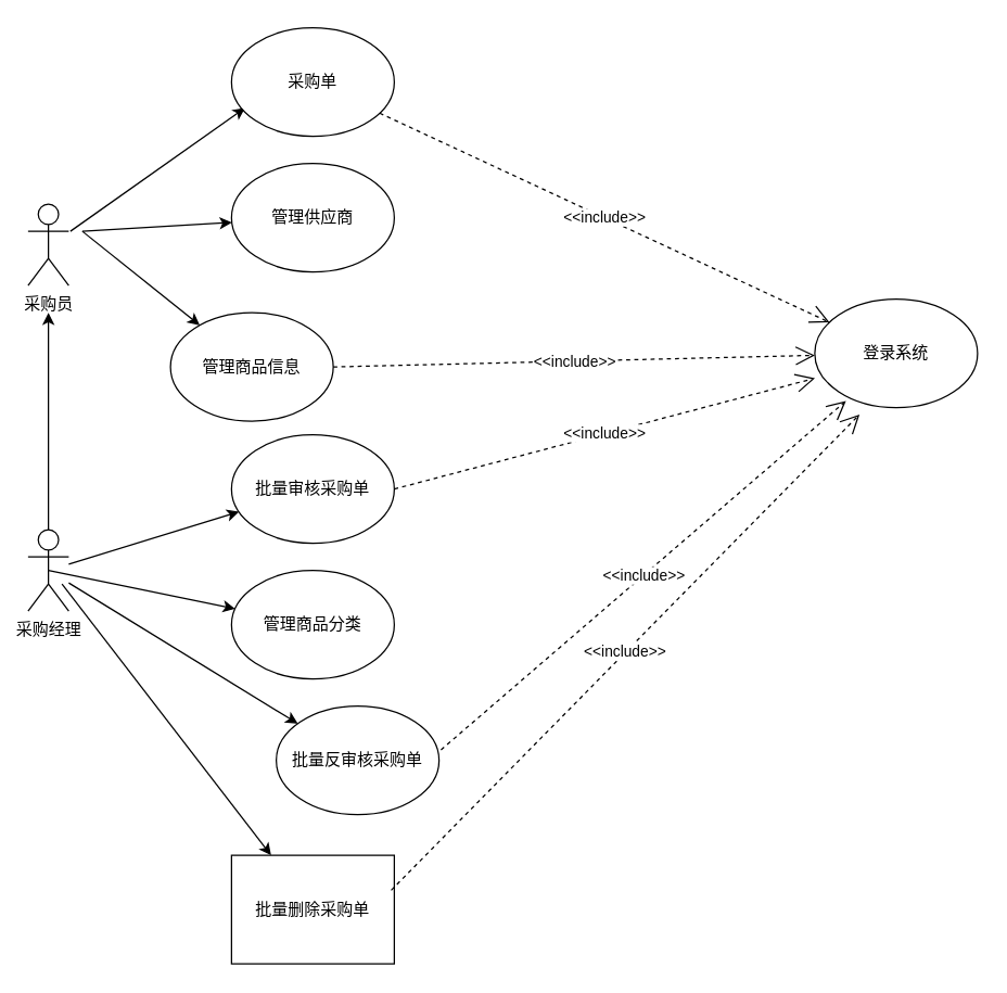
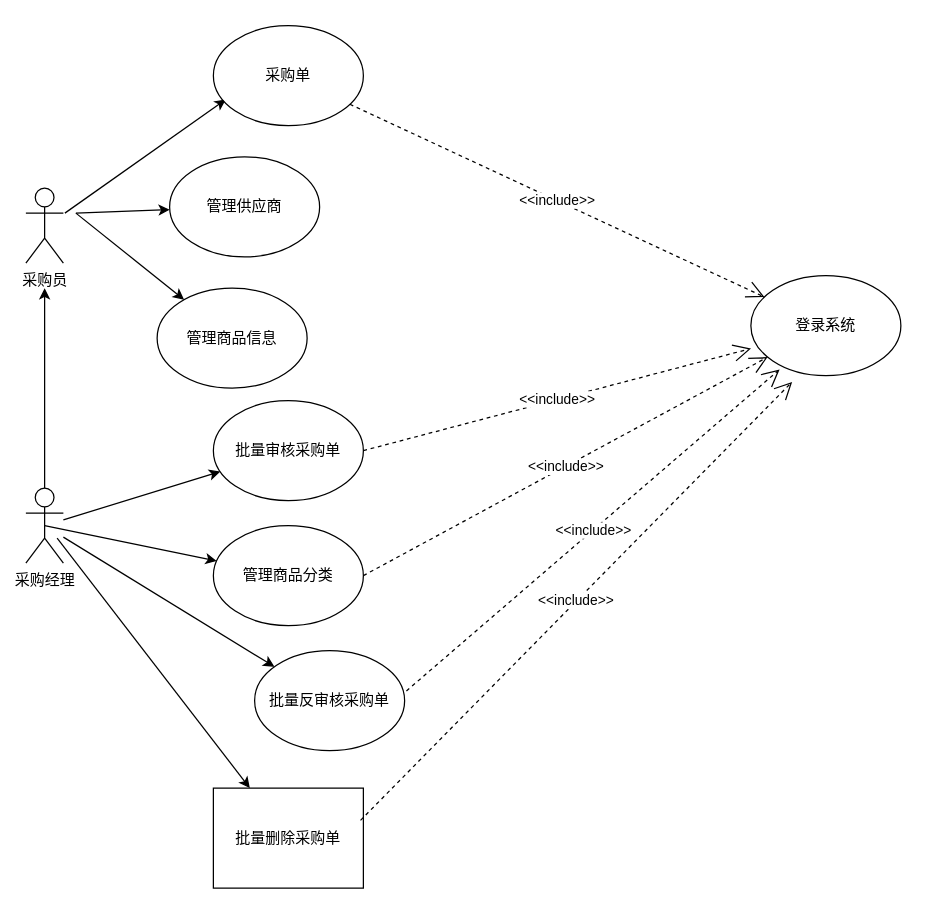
  <mxCell id="0" />
  <mxCell id="1" parent="0" />
  <mxCell id="2" value="采购员" style="shape=umlActor;verticalLabelPosition=bottom;verticalAlign=top;html=1;outlineConnect=0;" vertex="1" parent="1"><mxGeometry x="20" y="150" width="30" height="60" as="geometry" /></mxCell>
  <mxCell id="3" value="采购经理" style="shape=umlActor;verticalLabelPosition=bottom;verticalAlign=top;html=1;outlineConnect=0;" vertex="1" parent="1"><mxGeometry x="20" y="390" width="30" height="60" as="geometry" /></mxCell>
  <mxCell id="4" value="" style="endArrow=classic;html=1;rounded=0;exitX=0.5;exitY=0;exitDx=0;exitDy=0;exitPerimeter=0;" edge="1" parent="1" source="3"><mxGeometry width="50" height="50" relative="1" as="geometry"><mxPoint x="130" y="310" as="sourcePoint" /><mxPoint x="35" y="230" as="targetPoint" /></mxGeometry></mxCell>
  <mxCell id="5" value="" style="endArrow=classic;html=1;rounded=0;" edge="1" parent="1"><mxGeometry width="50" height="50" relative="1" as="geometry"><mxPoint x="51.2" y="170" as="sourcePoint" /><mxPoint x="180.003" y="79.081" as="targetPoint" /></mxGeometry></mxCell>
  <mxCell id="6" value="采购单" style="ellipse;whiteSpace=wrap;html=1;" vertex="1" parent="1"><mxGeometry x="170" y="20" width="120" height="80" as="geometry" /></mxCell>
  <mxCell id="7" value="" style="endArrow=classic;html=1;rounded=0;" edge="1" parent="1" target="8"><mxGeometry width="50" height="50" relative="1" as="geometry"><mxPoint x="60" y="170" as="sourcePoint" /><mxPoint x="170" y="170" as="targetPoint" /></mxGeometry></mxCell>
- <mxCell id="8" value="管理供应商" style="ellipse;whiteSpace=wrap;html=1;" vertex="1" parent="1"><mxGeometry x="170" y="120" width="120" height="80" as="geometry" /></mxCell>
+ <mxCell id="8" value="管理供应商" style="ellipse;whiteSpace=wrap;html=1;" vertex="1" parent="1"><mxGeometry x="135" y="125" width="120" height="80" as="geometry" /></mxCell>
  <mxCell id="9" value="" style="endArrow=classic;html=1;rounded=0;" edge="1" parent="1" target="10"><mxGeometry width="50" height="50" relative="1" as="geometry"><mxPoint x="60" y="170" as="sourcePoint" /><mxPoint x="170" y="240" as="targetPoint" /></mxGeometry></mxCell>
  <mxCell id="10" value="管理商品信息" style="ellipse;whiteSpace=wrap;html=1;" vertex="1" parent="1"><mxGeometry x="125" y="230" width="120" height="80" as="geometry" /></mxCell>
  <mxCell id="11" value="" style="endArrow=classic;html=1;rounded=0;" edge="1" parent="1" source="3" target="12"><mxGeometry width="50" height="50" relative="1" as="geometry"><mxPoint x="70" y="390" as="sourcePoint" /><mxPoint x="120" y="340" as="targetPoint" /></mxGeometry></mxCell>
  <mxCell id="12" value="批量审核采购单" style="ellipse;whiteSpace=wrap;html=1;" vertex="1" parent="1"><mxGeometry x="170" y="320" width="120" height="80" as="geometry" /></mxCell>
  <mxCell id="13" value="" style="endArrow=classic;html=1;rounded=0;exitX=0.5;exitY=0.5;exitDx=0;exitDy=0;exitPerimeter=0;" edge="1" parent="1" source="3" target="14"><mxGeometry width="50" height="50" relative="1" as="geometry"><mxPoint x="130" y="310" as="sourcePoint" /><mxPoint x="180" y="460" as="targetPoint" /></mxGeometry></mxCell>
  <mxCell id="14" value="管理商品分类" style="ellipse;whiteSpace=wrap;html=1;" vertex="1" parent="1"><mxGeometry x="170" y="420" width="120" height="80" as="geometry" /></mxCell>
  <mxCell id="15" value="登录系统" style="ellipse;whiteSpace=wrap;html=1;" vertex="1" parent="1"><mxGeometry x="600" y="220" width="120" height="80" as="geometry" /></mxCell>
  <mxCell id="16" value="&amp;lt;&amp;lt;include&amp;gt;&amp;gt;" style="endArrow=open;endSize=12;dashed=1;html=1;rounded=0;" edge="1" parent="1" source="6" target="15"><mxGeometry width="160" relative="1" as="geometry"><mxPoint x="210" y="260" as="sourcePoint" /><mxPoint x="370" y="260" as="targetPoint" /></mxGeometry></mxCell>
- <mxCell id="17" value="&amp;lt;&amp;lt;include&amp;gt;&amp;gt;" style="endArrow=open;endSize=12;dashed=1;html=1;rounded=0;exitX=1;exitY=0.5;exitDx=0;exitDy=0;" edge="1" parent="1" source="10" target="15"><mxGeometry width="160" relative="1" as="geometry"><mxPoint x="300" y="102" as="sourcePoint" /><mxPoint x="620" y="248" as="targetPoint" /></mxGeometry></mxCell>
+ <mxCell id="18" value="&amp;lt;&amp;lt;include&amp;gt;&amp;gt;" style="endArrow=open;endSize=12;dashed=1;html=1;rounded=0;exitX=1;exitY=0.5;exitDx=0;exitDy=0;" edge="1" parent="1" source="14" target="15"><mxGeometry width="160" relative="1" as="geometry"><mxPoint x="310" y="290" as="sourcePoint" /><mxPoint x="620" y="282" as="targetPoint" /></mxGeometry></mxCell>
  <mxCell id="19" value="&amp;lt;&amp;lt;include&amp;gt;&amp;gt;" style="endArrow=open;endSize=12;dashed=1;html=1;rounded=0;exitX=1;exitY=0.5;exitDx=0;exitDy=0;entryX=0.001;entryY=0.729;entryDx=0;entryDy=0;entryPerimeter=0;" edge="1" parent="1" source="12" target="15"><mxGeometry width="160" relative="1" as="geometry"><mxPoint x="300" y="470" as="sourcePoint" /><mxPoint x="623" y="295" as="targetPoint" /></mxGeometry></mxCell>
  <mxCell id="20" value="" style="endArrow=classic;html=1;rounded=0;" edge="1" parent="1" target="21" source="3"><mxGeometry width="50" height="50" relative="1" as="geometry"><mxPoint x="35" y="520" as="sourcePoint" /><mxPoint x="180" y="560" as="targetPoint" /></mxGeometry></mxCell>
  <mxCell id="21" value="批量反审核采购单" style="ellipse;whiteSpace=wrap;html=1;" vertex="1" parent="1"><mxGeometry x="203" y="520" width="120" height="80" as="geometry" /></mxCell>
  <mxCell id="22" value="&amp;lt;&amp;lt;include&amp;gt;&amp;gt;" style="endArrow=open;endSize=12;dashed=1;html=1;rounded=0;exitX=1.012;exitY=0.403;exitDx=0;exitDy=0;exitPerimeter=0;" edge="1" parent="1" source="21"><mxGeometry width="160" relative="1" as="geometry"><mxPoint x="300" y="470" as="sourcePoint" /><mxPoint x="623" y="295" as="targetPoint" /></mxGeometry></mxCell>
  <mxCell id="23" value="" style="endArrow=classic;html=1;rounded=0;exitX=0.5;exitY=0.5;exitDx=0;exitDy=0;exitPerimeter=0;" edge="1" parent="1" target="24"><mxGeometry width="50" height="50" relative="1" as="geometry"><mxPoint x="45" y="430" as="sourcePoint" /><mxPoint x="160" y="640" as="targetPoint" /></mxGeometry></mxCell>
  <mxCell id="24" value="批量删除采购单" style="whiteSpace=wrap;html=1;rounded=0;" vertex="1" parent="1"><mxGeometry x="170" y="630" width="120" height="80" as="geometry" /></mxCell>
  <mxCell id="25" value="&amp;lt;&amp;lt;include&amp;gt;&amp;gt;" style="endArrow=open;endSize=12;dashed=1;html=1;rounded=0;exitX=0.981;exitY=0.322;exitDx=0;exitDy=0;exitPerimeter=0;" edge="1" parent="1" source="24"><mxGeometry width="160" relative="1" as="geometry"><mxPoint x="299" y="562" as="sourcePoint" /><mxPoint x="633" y="305" as="targetPoint" /></mxGeometry></mxCell>
